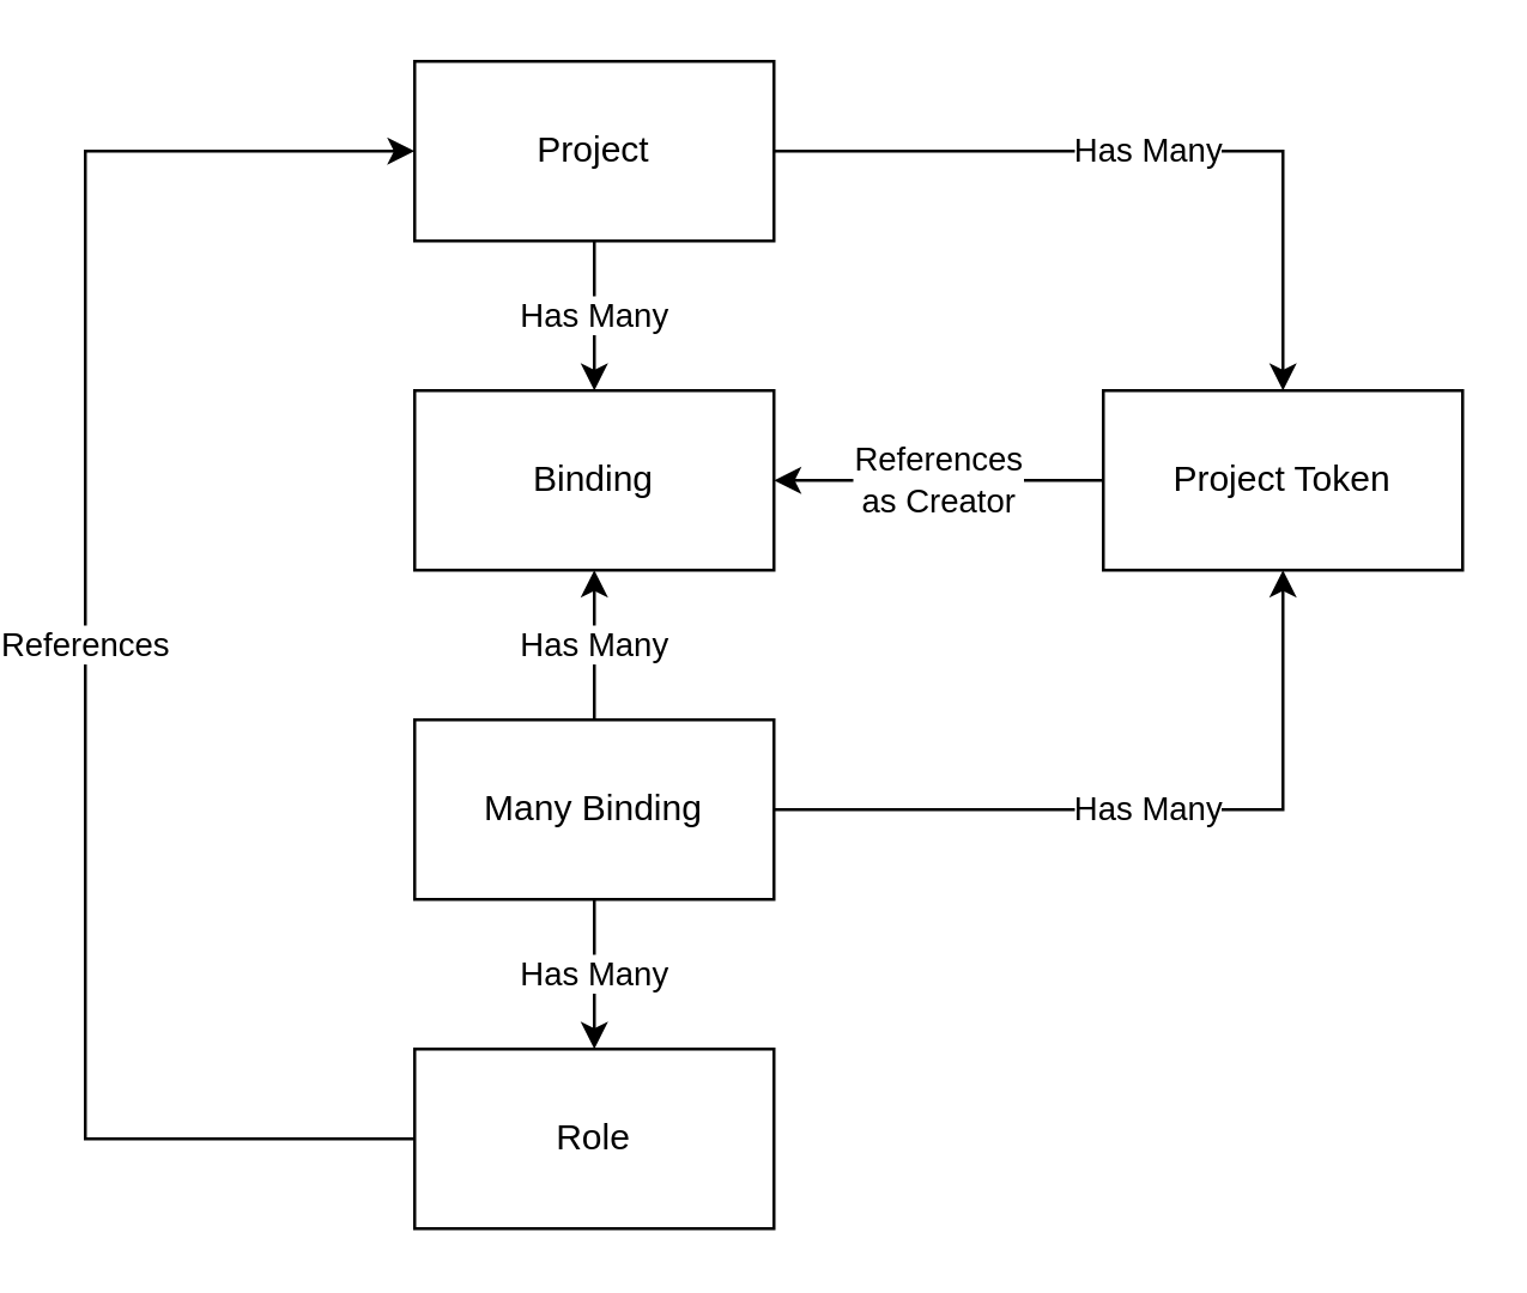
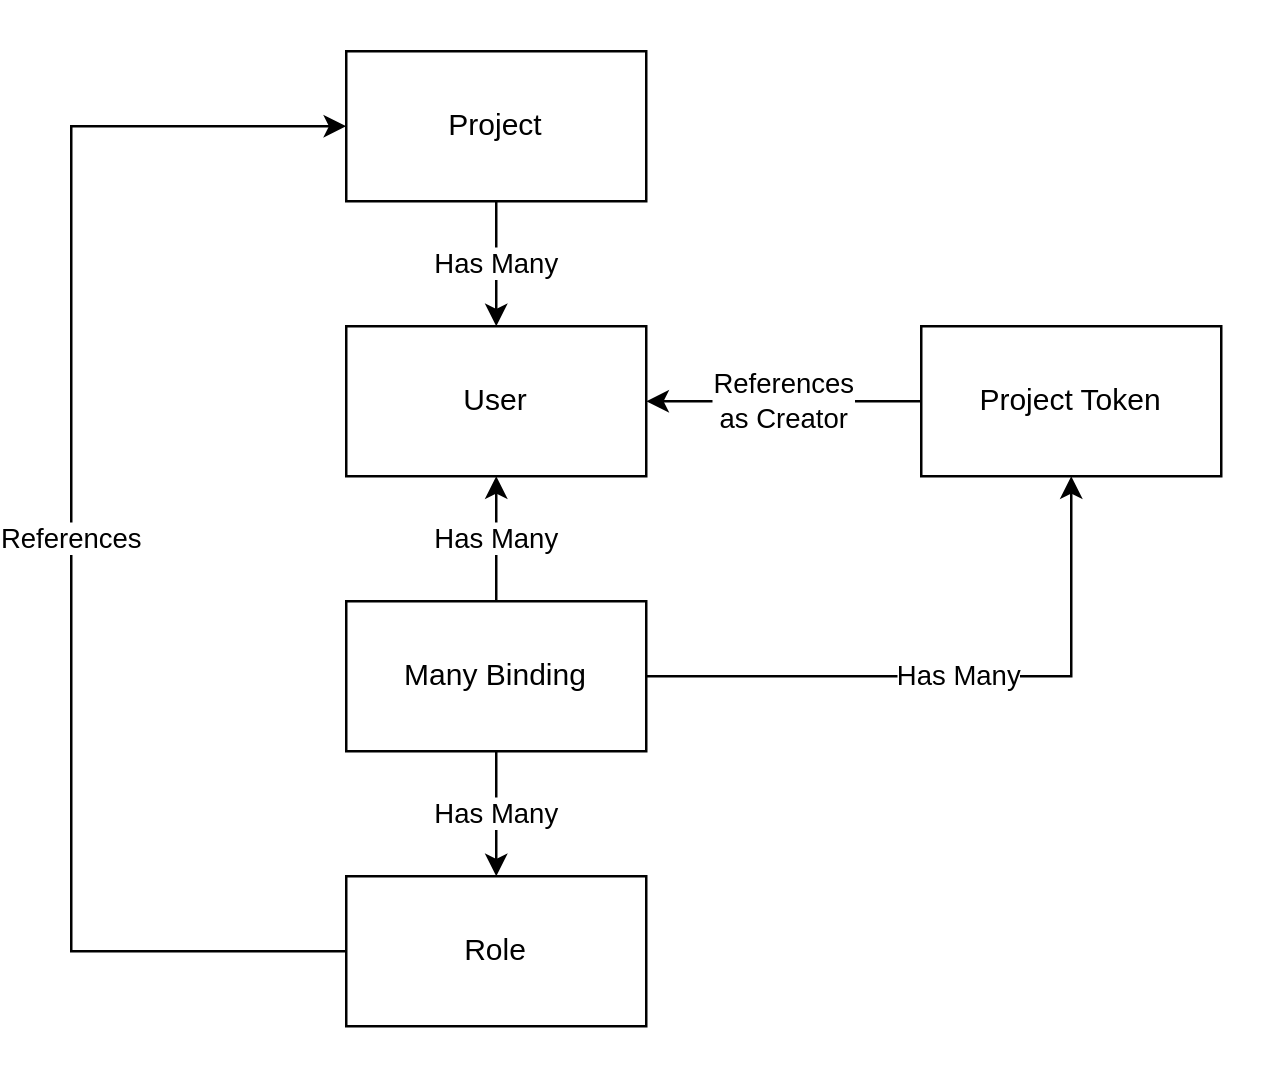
  <mxCell id="0" />
  <mxCell id="1" parent="0" />
  <mxCell id="2" value="References" style="edgeStyle=orthogonalEdgeStyle;rounded=0;orthogonalLoop=1;jettySize=auto;html=1;exitX=0;exitY=0.5;exitDx=0;exitDy=0;entryX=0;entryY=0.5;entryDx=0;entryDy=0;" edge="1" parent="1" source="3" target="9"><mxGeometry relative="1" as="geometry"><Array as="points"><mxPoint x="20" y="380" /><mxPoint x="20" y="50" /></Array></mxGeometry></mxCell>
  <mxCell id="3" value="Role" style="rounded=0;whiteSpace=wrap;html=1;" vertex="1" parent="1"><mxGeometry x="130" y="350" width="120" height="60" as="geometry" /></mxCell>
- <mxCell id="4" value="Binding" style="rounded=0;whiteSpace=wrap;html=1;" vertex="1" parent="1"><mxGeometry x="130" y="130" width="120" height="60" as="geometry" /></mxCell>
+ <mxCell id="4" value="User" style="rounded=0;whiteSpace=wrap;html=1;" vertex="1" parent="1"><mxGeometry x="130" y="130" width="120" height="60" as="geometry" /></mxCell>
  <mxCell id="5" value="References&lt;br&gt;as Creator" style="edgeStyle=orthogonalEdgeStyle;rounded=0;orthogonalLoop=1;jettySize=auto;html=1;exitX=0;exitY=0.5;exitDx=0;exitDy=0;entryX=1;entryY=0.5;entryDx=0;entryDy=0;" edge="1" parent="1" source="6" target="4"><mxGeometry relative="1" as="geometry" /></mxCell>
  <mxCell id="6" value="Project Token" style="rounded=0;whiteSpace=wrap;html=1;" vertex="1" parent="1"><mxGeometry x="360" y="130" width="120" height="60" as="geometry" /></mxCell>
  <mxCell id="7" value="Has Many" style="edgeStyle=orthogonalEdgeStyle;rounded=0;orthogonalLoop=1;jettySize=auto;html=1;exitX=0.5;exitY=1;exitDx=0;exitDy=0;entryX=0.5;entryY=0;entryDx=0;entryDy=0;" edge="1" parent="1" source="9" target="4"><mxGeometry relative="1" as="geometry" /></mxCell>
- <mxCell id="8" value="Has Many" style="edgeStyle=orthogonalEdgeStyle;rounded=0;orthogonalLoop=1;jettySize=auto;html=1;exitX=1;exitY=0.5;exitDx=0;exitDy=0;entryX=0.5;entryY=0;entryDx=0;entryDy=0;" edge="1" parent="1" source="9" target="6"><mxGeometry relative="1" as="geometry" /></mxCell>
  <mxCell id="9" value="Project" style="rounded=0;whiteSpace=wrap;html=1;" vertex="1" parent="1"><mxGeometry x="130" y="20" width="120" height="60" as="geometry" /></mxCell>
  <mxCell id="10" value="Has Many" style="edgeStyle=orthogonalEdgeStyle;rounded=0;orthogonalLoop=1;jettySize=auto;html=1;entryX=0.5;entryY=0;entryDx=0;entryDy=0;" edge="1" parent="1" source="13" target="3"><mxGeometry relative="1" as="geometry" /></mxCell>
  <mxCell id="11" value="Has Many" style="edgeStyle=orthogonalEdgeStyle;rounded=0;orthogonalLoop=1;jettySize=auto;html=1;exitX=0.5;exitY=0;exitDx=0;exitDy=0;entryX=0.5;entryY=1;entryDx=0;entryDy=0;" edge="1" parent="1" source="13" target="4"><mxGeometry relative="1" as="geometry" /></mxCell>
  <mxCell id="12" value="Has Many" style="edgeStyle=orthogonalEdgeStyle;rounded=0;orthogonalLoop=1;jettySize=auto;html=1;exitX=1;exitY=0.5;exitDx=0;exitDy=0;entryX=0.5;entryY=1;entryDx=0;entryDy=0;" edge="1" parent="1" source="13" target="6"><mxGeometry relative="1" as="geometry" /></mxCell>
  <mxCell id="13" value="Many Binding" style="rounded=0;whiteSpace=wrap;html=1;" vertex="1" parent="1"><mxGeometry x="130" y="240" width="120" height="60" as="geometry" /></mxCell>
